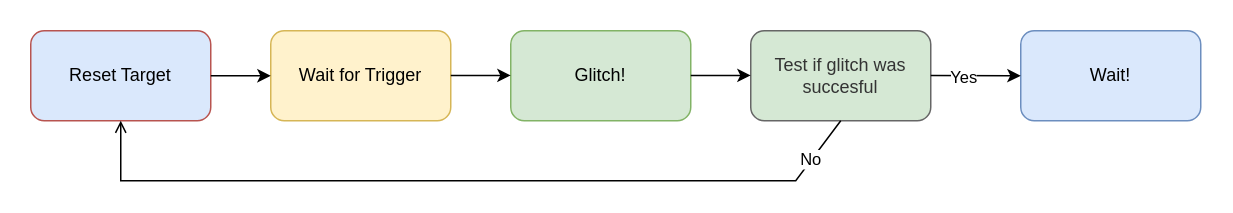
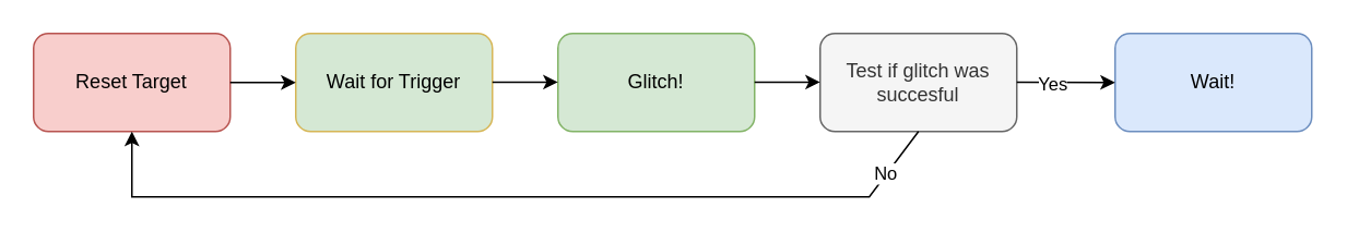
  <mxCell id="0" />
  <mxCell id="1" parent="0" />
- <mxCell id="2" value="Reset Target" style="rounded=1;whiteSpace=wrap;html=1;fillColor=#dae8fc;strokeColor=#b85450;" vertex="1" parent="1"><mxGeometry x="20" y="20" width="120" height="60" as="geometry" /></mxCell>
- <mxCell id="3" value="Wait for Trigger" style="rounded=1;whiteSpace=wrap;html=1;fillColor=#fff2cc;strokeColor=#d6b656;" vertex="1" parent="1"><mxGeometry x="180" y="20" width="120" height="60" as="geometry" /></mxCell>
+ <mxCell id="2" value="Reset Target" style="rounded=1;whiteSpace=wrap;html=1;fillColor=#f8cecc;strokeColor=#b85450;" vertex="1" parent="1"><mxGeometry x="20" y="20" width="120" height="60" as="geometry" /></mxCell>
+ <mxCell id="3" value="Wait for Trigger" style="rounded=1;whiteSpace=wrap;html=1;fillColor=#d5e8d4;strokeColor=#d6b656;" vertex="1" parent="1"><mxGeometry x="180" y="20" width="120" height="60" as="geometry" /></mxCell>
  <mxCell id="4" value="Glitch!" style="rounded=1;whiteSpace=wrap;html=1;fillColor=#d5e8d4;strokeColor=#82b366;" vertex="1" parent="1"><mxGeometry x="340" y="20" width="120" height="60" as="geometry" /></mxCell>
- <mxCell id="5" value="Test if glitch was succesful" style="rounded=1;whiteSpace=wrap;html=1;fillColor=#d5e8d4;fontColor=#333333;strokeColor=#666666;" vertex="1" parent="1"><mxGeometry x="500" y="20" width="120" height="60" as="geometry" /></mxCell>
+ <mxCell id="5" value="Test if glitch was succesful" style="rounded=1;whiteSpace=wrap;html=1;fillColor=#f5f5f5;fontColor=#333333;strokeColor=#666666;" vertex="1" parent="1"><mxGeometry x="500" y="20" width="120" height="60" as="geometry" /></mxCell>
  <mxCell id="6" value="" style="endArrow=classic;html=1;rounded=0;entryX=0;entryY=0.5;entryDx=0;entryDy=0;" edge="1" parent="1" target="3"><mxGeometry width="50" height="50" relative="1" as="geometry"><mxPoint x="140" y="50" as="sourcePoint" /><mxPoint x="190" y="0" as="targetPoint" /></mxGeometry></mxCell>
  <mxCell id="7" value="" style="endArrow=classic;html=1;rounded=0;entryX=0;entryY=0.5;entryDx=0;entryDy=0;" edge="1" parent="1"><mxGeometry width="50" height="50" relative="1" as="geometry"><mxPoint x="300" y="49.76" as="sourcePoint" /><mxPoint x="340" y="49.76" as="targetPoint" /></mxGeometry></mxCell>
  <mxCell id="8" value="" style="endArrow=classic;html=1;rounded=0;entryX=0;entryY=0.5;entryDx=0;entryDy=0;" edge="1" parent="1"><mxGeometry width="50" height="50" relative="1" as="geometry"><mxPoint x="460" y="49.76" as="sourcePoint" /><mxPoint x="500" y="49.76" as="targetPoint" /></mxGeometry></mxCell>
  <mxCell id="9" value="Wait!" style="rounded=1;whiteSpace=wrap;html=1;fillColor=#dae8fc;strokeColor=#6c8ebf;" vertex="1" parent="1"><mxGeometry x="680" y="20" width="120" height="60" as="geometry" /></mxCell>
  <mxCell id="10" value="" style="endArrow=classic;html=1;rounded=0;entryX=0;entryY=0.5;entryDx=0;entryDy=0;" edge="1" parent="1" target="9"><mxGeometry width="50" height="50" relative="1" as="geometry"><mxPoint x="620" y="49.76" as="sourcePoint" /><mxPoint x="660" y="49.76" as="targetPoint" /></mxGeometry></mxCell>
  <mxCell id="11" value="Yes" style="edgeLabel;html=1;align=center;verticalAlign=middle;resizable=0;points=[];" vertex="1" connectable="0" parent="10"><mxGeometry x="-0.273" y="-1" relative="1" as="geometry"><mxPoint as="offset" /></mxGeometry></mxCell>
- <mxCell id="12" value="" style="endArrow=open;html=1;rounded=0;exitX=0.5;exitY=1;exitDx=0;exitDy=0;entryX=0.5;entryY=1;entryDx=0;entryDy=0;" edge="1" parent="1" source="5" target="2"><mxGeometry width="50" height="50" relative="1" as="geometry"><mxPoint x="400" y="70" as="sourcePoint" /><mxPoint x="80" y="120" as="targetPoint" /><Array as="points"><mxPoint x="530" y="120" /><mxPoint x="80" y="120" /></Array></mxGeometry></mxCell>
+ <mxCell id="12" value="" style="endArrow=classic;html=1;rounded=0;exitX=0.5;exitY=1;exitDx=0;exitDy=0;entryX=0.5;entryY=1;entryDx=0;entryDy=0;" edge="1" parent="1" source="5" target="2"><mxGeometry width="50" height="50" relative="1" as="geometry"><mxPoint x="400" y="70" as="sourcePoint" /><mxPoint x="80" y="120" as="targetPoint" /><Array as="points"><mxPoint x="530" y="120" /><mxPoint x="80" y="120" /></Array></mxGeometry></mxCell>
  <mxCell id="13" value="No" style="edgeLabel;html=1;align=center;verticalAlign=middle;resizable=0;points=[];" vertex="1" connectable="0" parent="12"><mxGeometry x="-0.876" y="-1" relative="1" as="geometry"><mxPoint as="offset" /></mxGeometry></mxCell>
